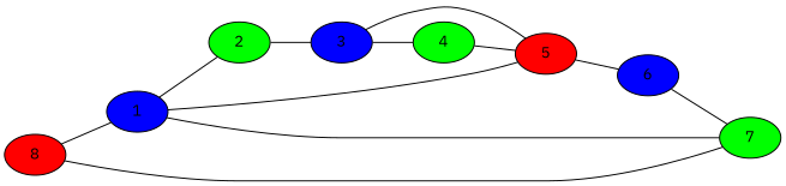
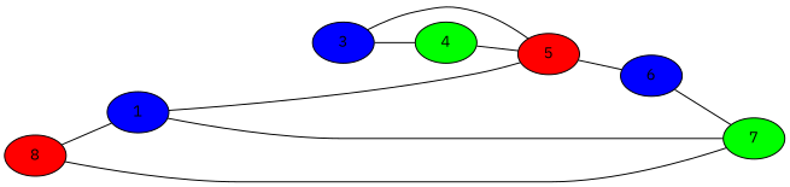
  graph {
    rankdir=LR
    fontname="IBM Plex Sans"
    node [fillcolor=blue style=filled fontname="IBM Plex Sans"]
    edge [fontname="IBM Plex Sans"]
    n1 [fillcolor=red label=8]
    n2 [label=1]
-   n3 [fillcolor=green label=2]
    n4 [fillcolor=red label=5]
    n5 [fillcolor=green label=7]
    n6 [label=3]
    n7 [fillcolor=green label=4]
    n8 [label=6]
    n1 -- n2
-   n2 -- n3
    n2 -- n4
    n2 -- n5
-   n3 -- n6
    n4 -- n8
    n5 -- n1
    n6 -- n4
    n6 -- n7
    n7 -- n4
    n8 -- n5
  }
